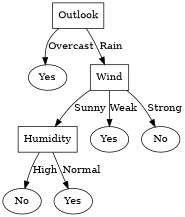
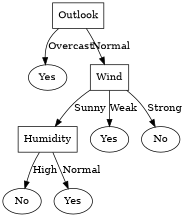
  digraph {
    node [shape=ellipse]
    n1 [label=Outlook shape=box]
    n2 [label=Yes]
    n3 [label=Wind shape=box]
    n4 [label=Humidity shape=box]
    n5 [label=No]
    n6 [label=Yes]
    n7 [label=Yes]
    n8 [label=No]
    n1 -> n2 [label=Overcast]
-   n1 -> n3 [label=Rain]
+   n1 -> n3 [label=Normal]
    n3 -> n4 [label=Sunny]
    n3 -> n7 [label=Weak]
    n3 -> n8 [label=Strong]
    n4 -> n5 [label=High]
    n4 -> n6 [label=Normal]
  }
